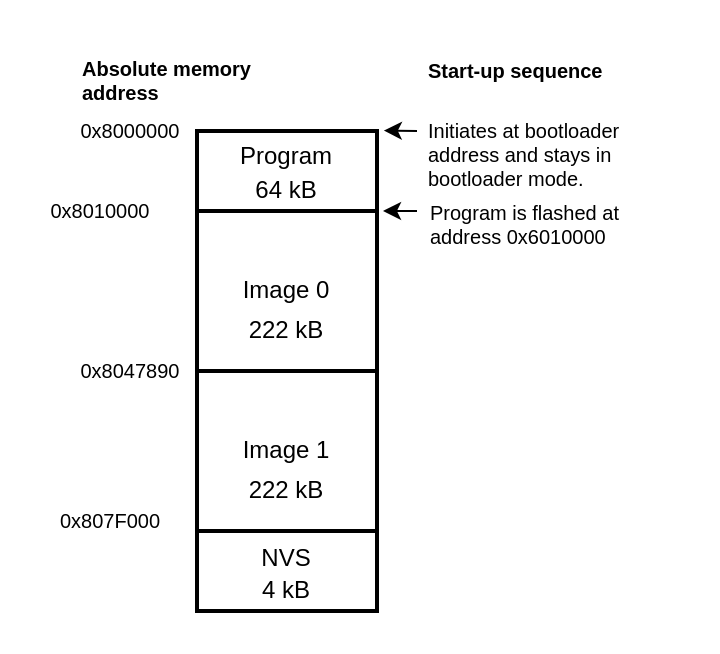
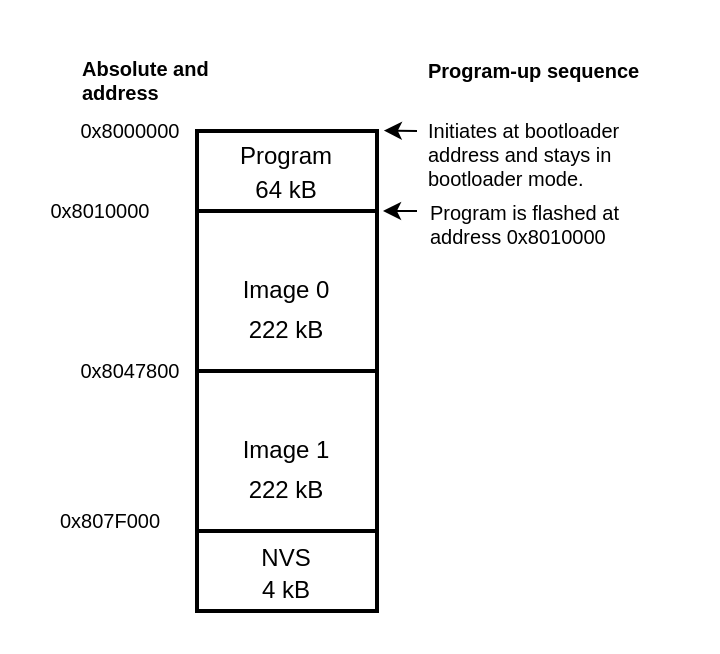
  <mxCell id="0" />
  <mxCell id="1" parent="0" />
  <mxCell id="2" value="Program&#10;" style="whiteSpace=wrap;strokeWidth=2;fillColor=none;" vertex="1" parent="1"><mxGeometry x="98" y="65" width="90" height="40" as="geometry" /></mxCell>
  <mxCell id="3" value="Image 0" style="whiteSpace=wrap;strokeWidth=2;fillColor=none;" vertex="1" parent="1"><mxGeometry x="98" y="105" width="90" height="80" as="geometry" /></mxCell>
  <mxCell id="4" value="Image 1" style="whiteSpace=wrap;strokeWidth=2;fillColor=none;" vertex="1" parent="1"><mxGeometry x="98" y="185" width="90" height="80" as="geometry" /></mxCell>
  <mxCell id="5" value="NVS" style="whiteSpace=wrap;strokeWidth=2;verticalAlign=top;fillColor=none;" vertex="1" parent="1"><mxGeometry x="98" y="265" width="90" height="40" as="geometry" /></mxCell>
  <mxCell id="6" value="0x8000000" style="text;html=1;align=center;verticalAlign=middle;whiteSpace=wrap;rounded=0;fontSize=10;" vertex="1" parent="1"><mxGeometry x="35" y="55" width="60" height="20" as="geometry" /></mxCell>
  <mxCell id="7" value="0x8010000" style="text;html=1;align=center;verticalAlign=middle;whiteSpace=wrap;rounded=0;fontSize=10;" vertex="1" parent="1"><mxGeometry x="20" y="95" width="60" height="20" as="geometry" /></mxCell>
- <mxCell id="8" value="0x8047890" style="text;html=1;align=center;verticalAlign=middle;whiteSpace=wrap;rounded=0;fontSize=10;" vertex="1" parent="1"><mxGeometry x="35" y="175" width="60" height="20" as="geometry" /></mxCell>
+ <mxCell id="8" value="0x8047800" style="text;html=1;align=center;verticalAlign=middle;whiteSpace=wrap;rounded=0;fontSize=10;" vertex="1" parent="1"><mxGeometry x="35" y="175" width="60" height="20" as="geometry" /></mxCell>
  <mxCell id="9" value="0x807F000" style="text;html=1;align=center;verticalAlign=middle;whiteSpace=wrap;rounded=0;fontSize=10;" vertex="1" parent="1"><mxGeometry x="25" y="250" width="60" height="20" as="geometry" /></mxCell>
  <mxCell id="10" value="" style="endArrow=classic;html=1;rounded=0;entryX=1.038;entryY=-0.006;entryDx=0;entryDy=0;entryPerimeter=0;" edge="1" parent="1" target="2"><mxGeometry width="50" height="50" relative="1" as="geometry"><mxPoint x="208" y="65" as="sourcePoint" /><mxPoint x="268" y="185" as="targetPoint" /></mxGeometry></mxCell>
- <mxCell id="11" value="Start-up sequence" style="text;html=1;align=left;verticalAlign=middle;whiteSpace=wrap;rounded=0;fontStyle=1;fontSize=10;" vertex="1" parent="1"><mxGeometry x="212" y="20" width="110" height="30" as="geometry" /></mxCell>
+ <mxCell id="11" value="Program-up sequence" style="text;html=1;align=left;verticalAlign=middle;whiteSpace=wrap;rounded=0;fontStyle=1;fontSize=10;" vertex="1" parent="1"><mxGeometry x="212" y="20" width="110" height="30" as="geometry" /></mxCell>
  <mxCell id="12" value="&lt;div style=&quot;font-size: 10px;&quot; align=&quot;left&quot;&gt;Initiates at bootloader address and stays in bootloader mode.&lt;br&gt;&lt;/div&gt;" style="text;html=1;align=left;verticalAlign=middle;whiteSpace=wrap;rounded=0;fontSize=10;" vertex="1" parent="1"><mxGeometry x="212" y="62" width="126" height="30" as="geometry" /></mxCell>
  <mxCell id="13" value="64 kB" style="text;html=1;align=center;verticalAlign=middle;whiteSpace=wrap;rounded=0;" vertex="1" parent="1"><mxGeometry x="113" y="85" width="60" height="20" as="geometry" /></mxCell>
  <mxCell id="14" value="222 kB" style="text;html=1;align=center;verticalAlign=middle;whiteSpace=wrap;rounded=0;" vertex="1" parent="1"><mxGeometry x="113" y="155" width="60" height="20" as="geometry" /></mxCell>
  <mxCell id="15" value="222 kB" style="text;html=1;align=center;verticalAlign=middle;whiteSpace=wrap;rounded=0;" vertex="1" parent="1"><mxGeometry x="113" y="235" width="60" height="20" as="geometry" /></mxCell>
  <mxCell id="16" value="4 kB" style="text;html=1;align=center;verticalAlign=middle;whiteSpace=wrap;rounded=0;" vertex="1" parent="1"><mxGeometry x="113" y="285" width="60" height="20" as="geometry" /></mxCell>
- <mxCell id="17" value="Absolute memory address" style="text;html=1;align=left;verticalAlign=middle;whiteSpace=wrap;rounded=0;fontStyle=1;fontSize=10;" vertex="1" parent="1"><mxGeometry x="39" y="25" width="100" height="30" as="geometry" /></mxCell>
+ <mxCell id="17" value="Absolute and address" style="text;html=1;align=left;verticalAlign=middle;whiteSpace=wrap;rounded=0;fontStyle=1;fontSize=10;" vertex="1" parent="1"><mxGeometry x="39" y="25" width="100" height="30" as="geometry" /></mxCell>
  <mxCell id="18" value="" style="endArrow=classic;html=1;rounded=0;entryX=1.038;entryY=-0.006;entryDx=0;entryDy=0;entryPerimeter=0;" edge="1" parent="1"><mxGeometry width="50" height="50" relative="1" as="geometry"><mxPoint x="208" y="105" as="sourcePoint" /><mxPoint x="191" y="105" as="targetPoint" /></mxGeometry></mxCell>
- <mxCell id="19" value="&lt;div style=&quot;font-size: 10px;&quot; align=&quot;left&quot;&gt;Program is flashed at address 0x6010000&amp;nbsp; &lt;/div&gt;" style="text;html=1;align=left;verticalAlign=middle;whiteSpace=wrap;rounded=0;fontSize=10;" vertex="1" parent="1"><mxGeometry x="213" y="97" width="105" height="30" as="geometry" /></mxCell>
+ <mxCell id="19" value="&lt;div style=&quot;font-size: 10px;&quot; align=&quot;left&quot;&gt;Program is flashed at address 0x8010000&amp;nbsp; &lt;/div&gt;" style="text;html=1;align=left;verticalAlign=middle;whiteSpace=wrap;rounded=0;fontSize=10;" vertex="1" parent="1"><mxGeometry x="213" y="97" width="105" height="30" as="geometry" /></mxCell>
